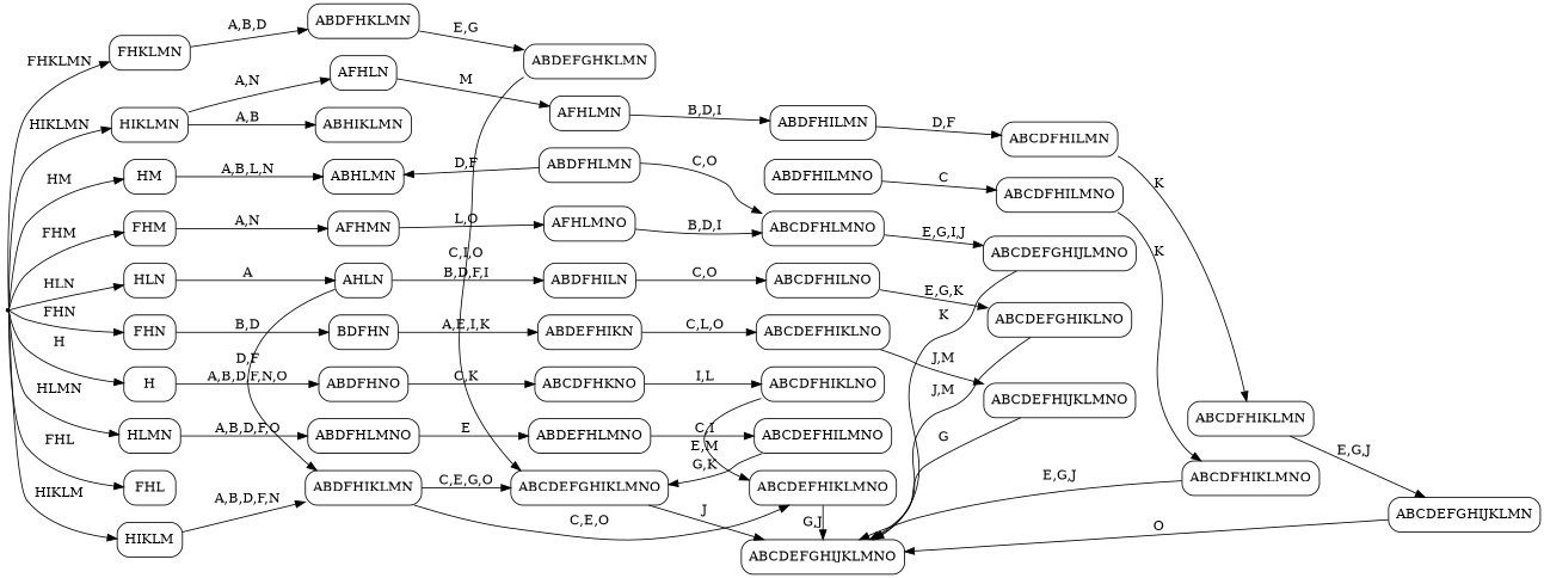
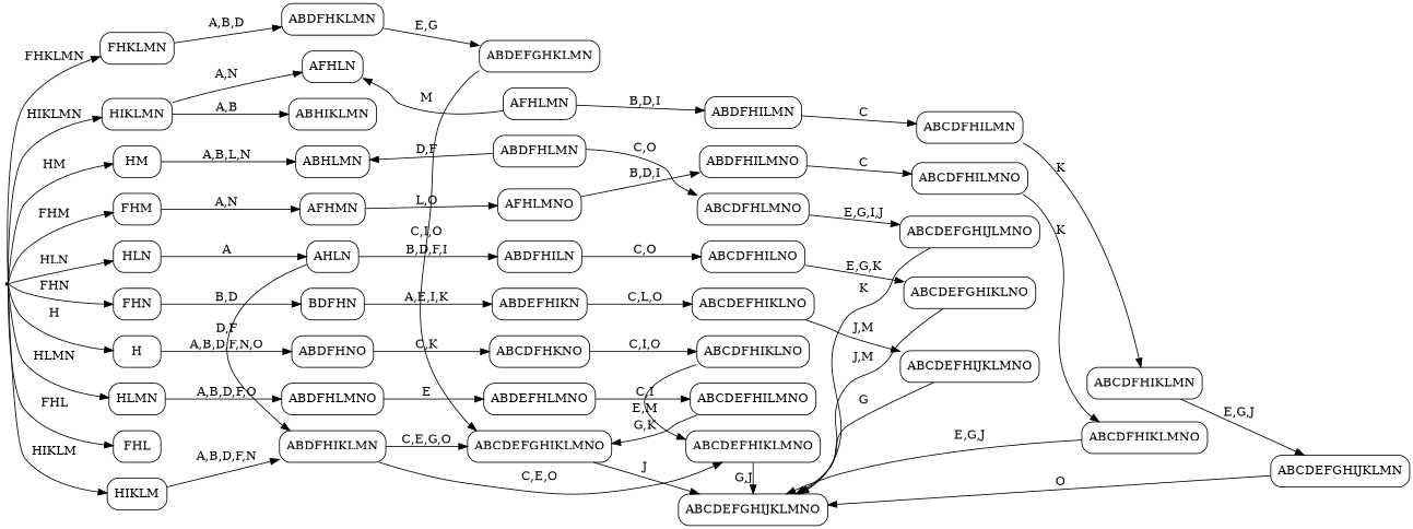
  digraph {
    rankdir=LR
    node [shape=box style=rounded]
    HIKLM
    FHKLMN
    HLMN
    HIKLMN
    HM
    FHN
    HLN
    FHM
    FHL
    H
    ABDFHIKLMN
    ABDFHKLMN
    ABDFHLMNO
    ABHIKLMN
    ABHLMN
    ABDFHNO
    BDFHN
    AHLN
    AFHMN
    AFHLN
    ABCDEFGHIKLMNO
    ABDEFGHKLMN
    ABDEFHLMNO
    ABDFHLMN
    ABCDFHKNO
    ABDEFHIKN
    ABDFHILN
    AFHLMNO
    AFHLMN
    ABCDEFGHIJKLMNO
    ABCDEFHILMNO
    ABCDEFHIKLMNO
    ABCDFHLMNO
    ABCDFHIKLNO
    ABCDEFHIKLNO
    ABCDFHILNO
    ABDFHILMNO
    ABDFHILMN
    ABCDEFGHIJLMNO
    ABCDEFHIJKLMNO
    ABCDEFGHIKLNO
    ABCDFHILMNO
    ABCDFHILMN
    ABCDFHIKLMNO
    ABCDFHIKLMN
    ABCDEFGHIJKLMN
    root [shape=point style=""]
    subgraph sub_1 {
      rank=same
      HIKLM
      FHKLMN
      HLMN
      HIKLMN
      HM
      FHN
      HLN
      FHM
      FHL
    }
    subgraph sub_2 {
      rank=same
      H
    }
    subgraph sub_3 {
      rank=same
      ABDFHIKLMN
      ABDFHKLMN
      ABDFHLMNO
      ABHIKLMN
      ABHLMN
      ABDFHNO
      BDFHN
      AHLN
      AFHMN
      AFHLN
    }
    subgraph sub_4 {
      rank=same
      ABCDEFGHIKLMNO
      ABDEFGHKLMN
      ABDEFHLMNO
      ABDFHLMN
      ABCDFHKNO
      ABDEFHIKN
      ABDFHILN
      AFHLMNO
      AFHLMN
    }
    subgraph sub_5 {
      rank=same
      ABCDEFGHIJKLMNO
      ABCDEFHILMNO
      ABCDEFHIKLMNO
      ABCDFHLMNO
      ABCDFHIKLNO
      ABCDEFHIKLNO
      ABCDFHILNO
      ABDFHILMNO
      ABDFHILMN
    }
    subgraph sub_6 {
      rank=same
      ABCDEFGHIJLMNO
      ABCDEFHIJKLMNO
      ABCDEFGHIKLNO
      ABCDFHILMNO
      ABCDFHILMN
    }
    subgraph sub_7 {
      rank=same
      ABCDFHIKLMNO
      ABCDFHIKLMN
    }
    subgraph sub_8 {
      rank=same
      ABCDEFGHIJKLMN
    }
    HIKLM -> ABDFHIKLMN [label="A,B,D,F,N"]
    FHKLMN -> ABDFHKLMN [label="A,B,D"]
    HLMN -> ABDFHLMNO [label="A,B,D,F,O"]
    HIKLMN -> ABHIKLMN [label="A,B"]
    HIKLMN -> AFHLN [label="A,N"]
    HM -> ABHLMN [label="A,B,L,N"]
    FHN -> BDFHN [label="B,D"]
    HLN -> AHLN [label=A]
    FHM -> AFHMN [label="A,N"]
    H -> ABDFHNO [label="A,B,D,F,N,O"]
    ABDFHIKLMN -> ABCDEFGHIKLMNO [label="C,E,G,O"]
    ABDFHIKLMN -> ABCDEFHIKLMNO [label="C,E,O"]
    ABDFHKLMN -> ABDEFGHKLMN [label="E,G"]
    ABDFHLMNO -> ABDEFHLMNO [label=E]
    ABDFHNO -> ABCDFHKNO [label="C,K"]
    BDFHN -> ABDEFHIKN [label="A,E,I,K"]
    AHLN -> ABDFHIKLMN [label="D,F"]
    AHLN -> ABDFHILN [label="B,D,F,I"]
    AFHMN -> AFHLMNO [label="L,O"]
-   AFHLN -> AFHLMN [label=M]
+   AFHLMN -> AFHLN [label=M]
    ABCDEFGHIKLMNO -> ABCDEFGHIJKLMNO [label=J]
    ABDEFGHKLMN -> ABCDEFGHIKLMNO [label="C,I,O"]
    ABDEFHLMNO -> ABCDEFHILMNO [label="C,I"]
    ABDFHLMN -> ABHLMN [label="D,F"]
    ABDFHLMN -> ABCDFHLMNO [label="C,O"]
-   ABCDFHKNO -> ABCDFHIKLNO [label="I,L"]
+   ABCDFHKNO -> ABCDFHIKLNO [label="C,I,O"]
    ABDEFHIKN -> ABCDEFHIKLNO [label="C,L,O"]
    ABDFHILN -> ABCDFHILNO [label="C,O"]
-   AFHLMNO -> ABCDFHLMNO [label="B,D,I"]
+   AFHLMNO -> ABDFHILMNO [label="B,D,I"]
    AFHLMN -> ABDFHILMN [label="B,D,I"]
    ABCDEFHILMNO -> ABCDEFGHIKLMNO [label="G,K"]
    ABCDEFHIKLMNO -> ABCDEFGHIJKLMNO [label="G,J"]
    ABCDFHLMNO -> ABCDEFGHIJLMNO [label="E,G,I,J"]
    ABCDFHIKLNO -> ABCDEFHIKLMNO [label="E,M"]
    ABCDEFHIKLNO -> ABCDEFHIJKLMNO [label="J,M"]
    ABCDFHILNO -> ABCDEFGHIKLNO [label="E,G,K"]
    ABDFHILMNO -> ABCDFHILMNO [label=C]
-   ABDFHILMN -> ABCDFHILMN [label="D,F"]
+   ABDFHILMN -> ABCDFHILMN [label=C]
    ABCDEFGHIJLMNO -> ABCDEFGHIJKLMNO [label=K]
    ABCDEFHIJKLMNO -> ABCDEFGHIJKLMNO [label=G]
    ABCDEFGHIKLNO -> ABCDEFGHIJKLMNO [label="J,M"]
    ABCDFHILMNO -> ABCDFHIKLMNO [label=K]
    ABCDFHILMN -> ABCDFHIKLMN [label=K]
    ABCDFHIKLMNO -> ABCDEFGHIJKLMNO [label="E,G,J"]
    ABCDFHIKLMN -> ABCDEFGHIJKLMN [label="E,G,J"]
    ABCDEFGHIJKLMN -> ABCDEFGHIJKLMNO [label=O]
    root -> HIKLM [label=HIKLM]
    root -> FHKLMN [label=FHKLMN]
    root -> HLMN [label=HLMN]
    root -> HIKLMN [label=HIKLMN]
    root -> HM [label=HM]
    root -> FHN [label=FHN]
    root -> HLN [label=HLN]
    root -> FHM [label=FHM]
    root -> FHL [label=FHL]
    root -> H [label=H]
  }
